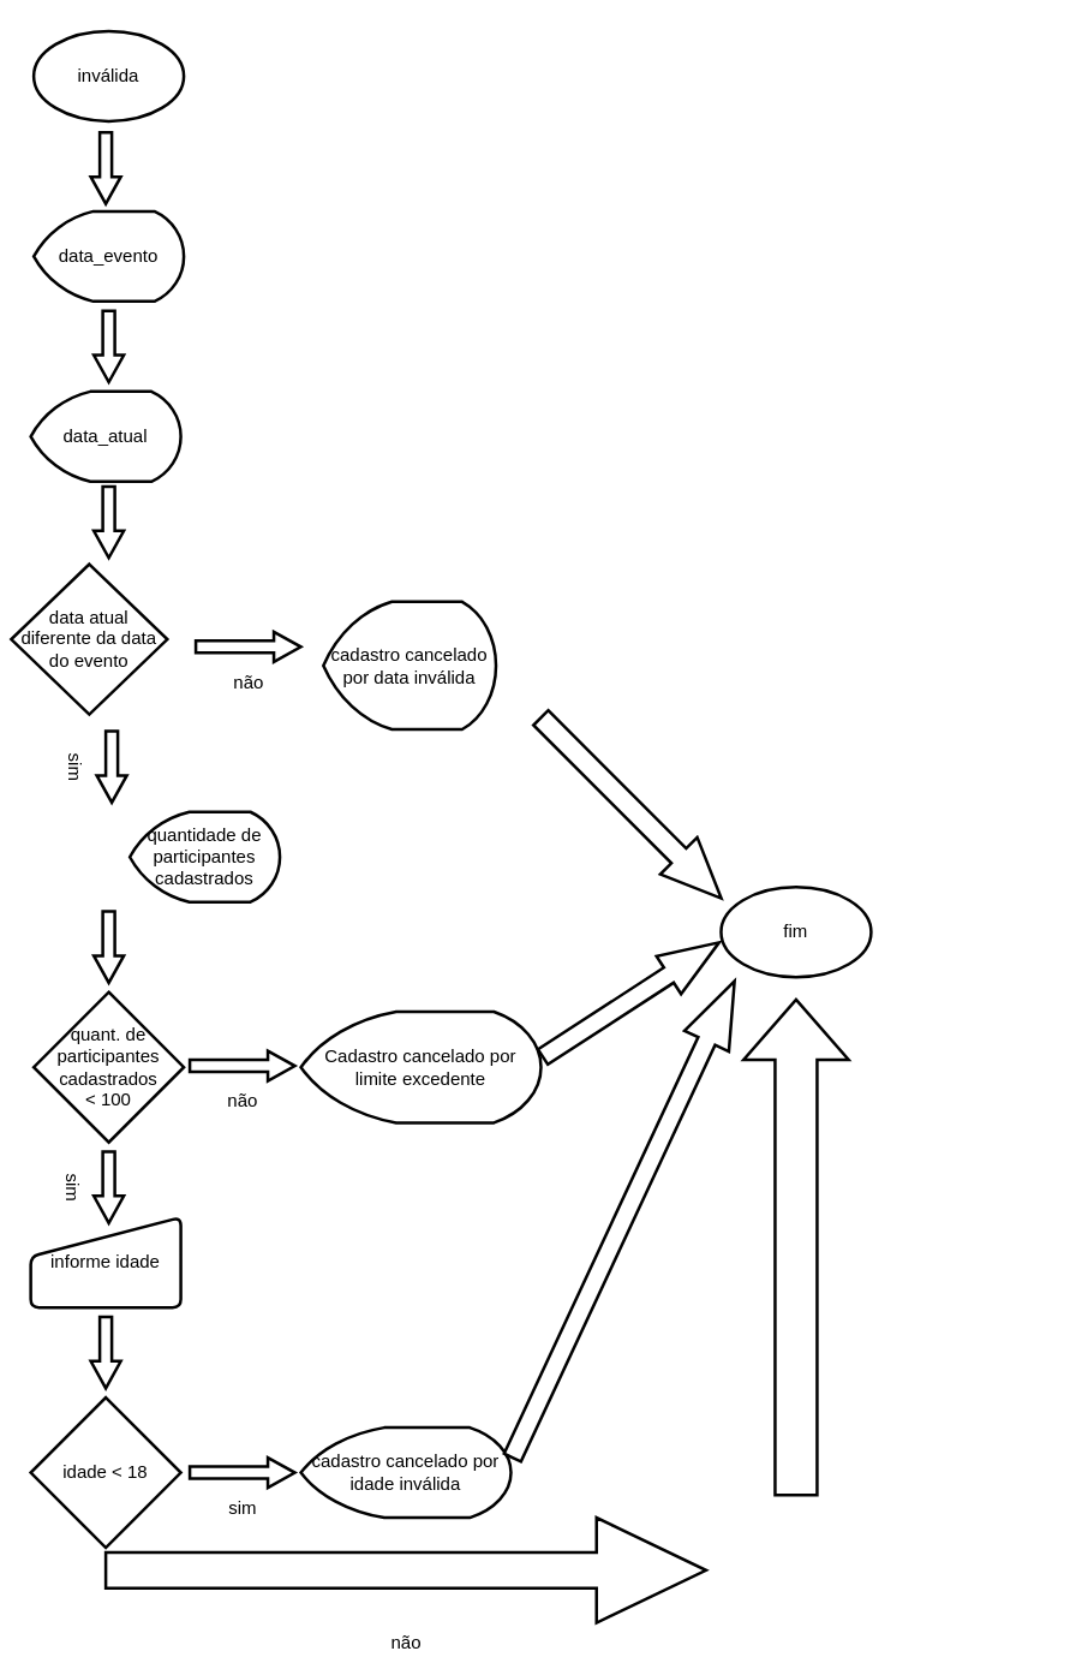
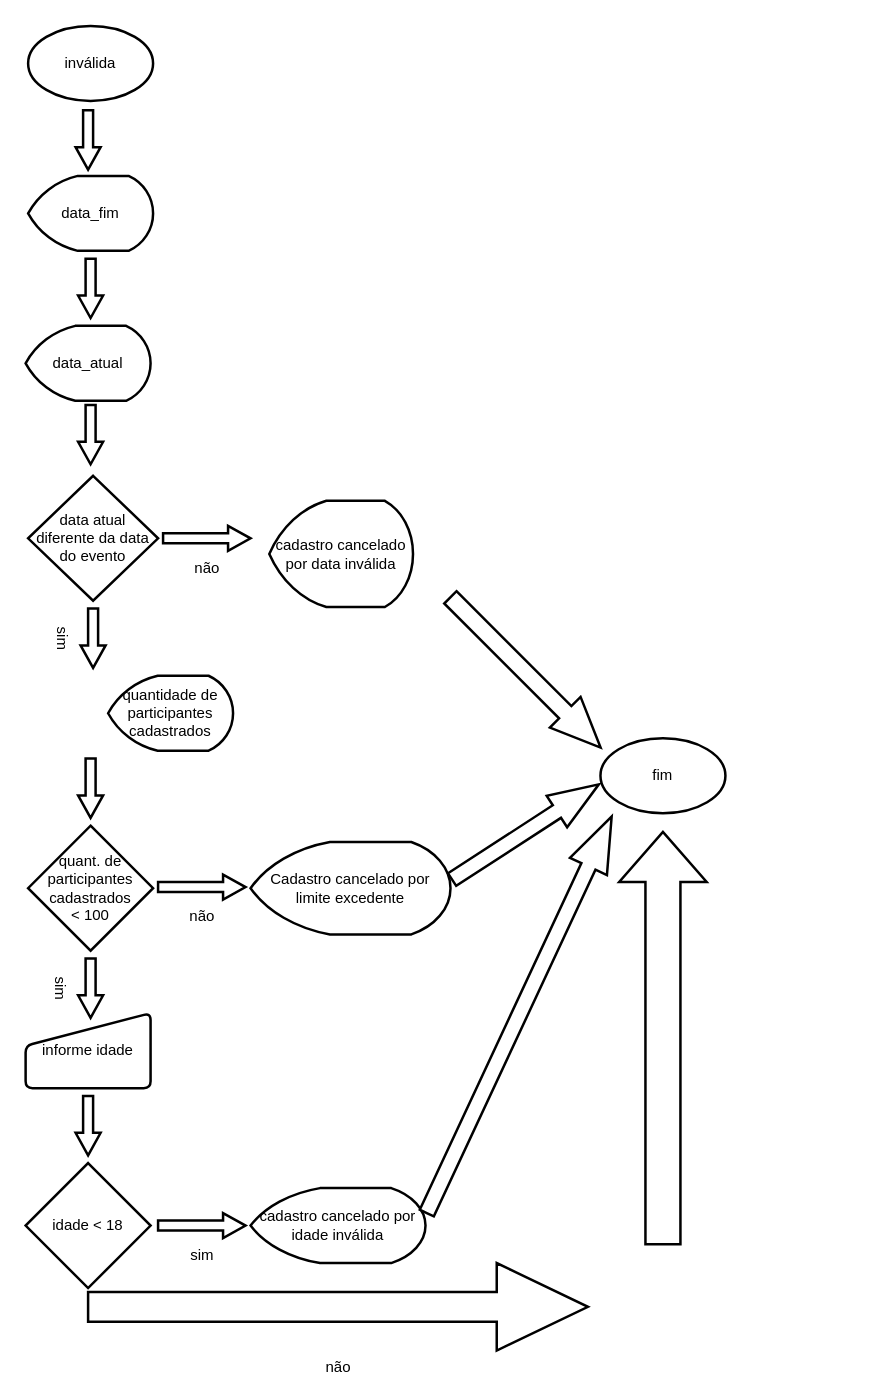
  <mxCell id="0" />
  <mxCell id="1" parent="0" />
- <mxCell id="2" value="data_evento" style="strokeWidth=2;html=1;shape=mxgraph.flowchart.display;whiteSpace=wrap;" vertex="1" parent="1"><mxGeometry x="22" y="140" width="100" height="60" as="geometry" /></mxCell>
+ <mxCell id="2" value="data_fim" style="strokeWidth=2;html=1;shape=mxgraph.flowchart.display;whiteSpace=wrap;" vertex="1" parent="1"><mxGeometry x="22" y="140" width="100" height="60" as="geometry" /></mxCell>
  <mxCell id="3" value="inválida" style="strokeWidth=2;html=1;shape=mxgraph.flowchart.start_1;whiteSpace=wrap;" vertex="1" parent="1"><mxGeometry x="22" y="20" width="100" height="60" as="geometry" /></mxCell>
  <mxCell id="4" value="data_atual" style="strokeWidth=2;html=1;shape=mxgraph.flowchart.display;whiteSpace=wrap;" vertex="1" parent="1"><mxGeometry x="20" y="260" width="100" height="60" as="geometry" /></mxCell>
- <mxCell id="5" value="data atual diferente da data do evento" style="strokeWidth=2;html=1;shape=mxgraph.flowchart.decision;whiteSpace=wrap;" vertex="1" parent="1"><mxGeometry x="7" y="375" width="104" height="100" as="geometry" /></mxCell>
+ <mxCell id="5" value="data atual diferente da data do evento" style="strokeWidth=2;html=1;shape=mxgraph.flowchart.decision;whiteSpace=wrap;" vertex="1" parent="1"><mxGeometry x="22" y="380" width="104" height="100" as="geometry" /></mxCell>
  <mxCell id="6" value="quantidade de participantes cadastrados" style="strokeWidth=2;html=1;shape=mxgraph.flowchart.display;whiteSpace=wrap;" vertex="1" parent="1"><mxGeometry x="86" y="540" width="100" height="60" as="geometry" /></mxCell>
  <mxCell id="7" value="quant. de participantes cadastrados&lt;br&gt;&amp;lt; 100" style="strokeWidth=2;html=1;shape=mxgraph.flowchart.decision;whiteSpace=wrap;" vertex="1" parent="1"><mxGeometry x="22" y="660" width="100" height="100" as="geometry" /></mxCell>
  <mxCell id="8" value="informe idade" style="html=1;strokeWidth=2;shape=manualInput;whiteSpace=wrap;rounded=1;size=26;arcSize=11;" vertex="1" parent="1"><mxGeometry x="20" y="810" width="100" height="60" as="geometry" /></mxCell>
  <mxCell id="9" value="idade &amp;lt; 18" style="strokeWidth=2;html=1;shape=mxgraph.flowchart.decision;whiteSpace=wrap;" vertex="1" parent="1"><mxGeometry x="20" y="930" width="100" height="100" as="geometry" /></mxCell>
  <mxCell id="10" value="fim" style="strokeWidth=2;html=1;shape=mxgraph.flowchart.start_1;whiteSpace=wrap;" vertex="1" parent="1"><mxGeometry x="480" y="590" width="100" height="60" as="geometry" /></mxCell>
  <mxCell id="11" value="cadastro cancelado por idade inválida" style="strokeWidth=2;html=1;shape=mxgraph.flowchart.display;whiteSpace=wrap;" vertex="1" parent="1"><mxGeometry x="200" y="950" width="140" height="60" as="geometry" /></mxCell>
  <mxCell id="12" value="Cadastro cancelado por limite excedente" style="strokeWidth=2;html=1;shape=mxgraph.flowchart.display;whiteSpace=wrap;" vertex="1" parent="1"><mxGeometry x="200" y="673" width="160" height="74" as="geometry" /></mxCell>
  <mxCell id="13" value="não" style="verticalLabelPosition=bottom;verticalAlign=top;html=1;strokeWidth=2;shape=mxgraph.arrows2.arrow;dy=0.66;dx=73;notch=0;" vertex="1" parent="1"><mxGeometry x="70" y="1010" width="400" height="70" as="geometry" /></mxCell>
  <mxCell id="14" value="" style="verticalLabelPosition=bottom;verticalAlign=top;html=1;strokeWidth=2;shape=mxgraph.arrows2.arrow;dy=0.6;dx=40;notch=0;rotation=-90;" vertex="1" parent="1"><mxGeometry x="365" y="795" width="330" height="70" as="geometry" /></mxCell>
  <mxCell id="15" value="" style="verticalLabelPosition=bottom;verticalAlign=top;html=1;strokeWidth=2;shape=mxgraph.arrows2.arrow;dy=0.62;dx=43.96;notch=0;rotation=-65;" vertex="1" parent="1"><mxGeometry x="240" y="795" width="350" height="32.66" as="geometry" /></mxCell>
  <mxCell id="16" value="" style="verticalLabelPosition=bottom;verticalAlign=top;html=1;strokeWidth=2;shape=mxgraph.arrows2.arrow;dy=0.6;dx=40;notch=0;rotation=-33;" vertex="1" parent="1"><mxGeometry x="350" y="650" width="140" height="30" as="geometry" /></mxCell>
  <mxCell id="17" value="" style="verticalLabelPosition=bottom;verticalAlign=top;html=1;strokeWidth=2;shape=mxgraph.arrows2.arrow;dy=0.6;dx=40;notch=0;rotation=45;" vertex="1" parent="1"><mxGeometry x="335" y="520" width="170" height="34.74" as="geometry" /></mxCell>
  <mxCell id="18" value="cadastro cancelado por data inválida" style="strokeWidth=2;html=1;shape=mxgraph.flowchart.display;whiteSpace=wrap;" vertex="1" parent="1"><mxGeometry x="215" y="400" width="115" height="85" as="geometry" /></mxCell>
  <mxCell id="19" value="" style="verticalLabelPosition=bottom;verticalAlign=top;html=1;strokeWidth=2;shape=mxgraph.arrows2.arrow;dy=0.6;dx=18;notch=0;rotation=90;" vertex="1" parent="1"><mxGeometry x="46.25" y="101.25" width="47.5" height="20" as="geometry" /></mxCell>
  <mxCell id="20" value="" style="verticalLabelPosition=bottom;verticalAlign=top;html=1;strokeWidth=2;shape=mxgraph.arrows2.arrow;dy=0.6;dx=18;notch=0;rotation=90;" vertex="1" parent="1"><mxGeometry x="48.25" y="220" width="47.5" height="20" as="geometry" /></mxCell>
  <mxCell id="21" value="" style="verticalLabelPosition=bottom;verticalAlign=top;html=1;strokeWidth=2;shape=mxgraph.arrows2.arrow;dy=0.6;dx=18;notch=0;rotation=90;" vertex="1" parent="1"><mxGeometry x="48.25" y="337" width="47.5" height="20" as="geometry" /></mxCell>
  <mxCell id="22" value="sim" style="verticalLabelPosition=bottom;verticalAlign=top;html=1;strokeWidth=2;shape=mxgraph.arrows2.arrow;dy=0.6;dx=18;notch=0;rotation=90;" vertex="1" parent="1"><mxGeometry x="50.25" y="500" width="47.5" height="20" as="geometry" /></mxCell>
  <mxCell id="23" value="não" style="verticalLabelPosition=bottom;verticalAlign=top;html=1;strokeWidth=2;shape=mxgraph.arrows2.arrow;dy=0.6;dx=18;notch=0;rotation=0;" vertex="1" parent="1"><mxGeometry x="130" y="420" width="70" height="20" as="geometry" /></mxCell>
  <mxCell id="24" value="" style="verticalLabelPosition=bottom;verticalAlign=top;html=1;strokeWidth=2;shape=mxgraph.arrows2.arrow;dy=0.6;dx=18;notch=0;rotation=90;" vertex="1" parent="1"><mxGeometry x="48.25" y="620" width="47.5" height="20" as="geometry" /></mxCell>
  <mxCell id="25" value="sim" style="verticalLabelPosition=bottom;verticalAlign=top;html=1;strokeWidth=2;shape=mxgraph.arrows2.arrow;dy=0.6;dx=18;notch=0;rotation=90;" vertex="1" parent="1"><mxGeometry x="48.25" y="780" width="47.5" height="20" as="geometry" /></mxCell>
  <mxCell id="26" value="não" style="verticalLabelPosition=bottom;verticalAlign=top;html=1;strokeWidth=2;shape=mxgraph.arrows2.arrow;dy=0.6;dx=18;notch=0;rotation=0;" vertex="1" parent="1"><mxGeometry x="126" y="699.11" width="70" height="20" as="geometry" /></mxCell>
  <mxCell id="27" value="" style="verticalLabelPosition=bottom;verticalAlign=top;html=1;strokeWidth=2;shape=mxgraph.arrows2.arrow;dy=0.6;dx=18;notch=0;rotation=90;" vertex="1" parent="1"><mxGeometry x="46.25" y="890" width="47.5" height="20" as="geometry" /></mxCell>
  <mxCell id="28" value="sim" style="verticalLabelPosition=bottom;verticalAlign=top;html=1;strokeWidth=2;shape=mxgraph.arrows2.arrow;dy=0.6;dx=18;notch=0;rotation=0;" vertex="1" parent="1"><mxGeometry x="126" y="970" width="70" height="20" as="geometry" /></mxCell>
